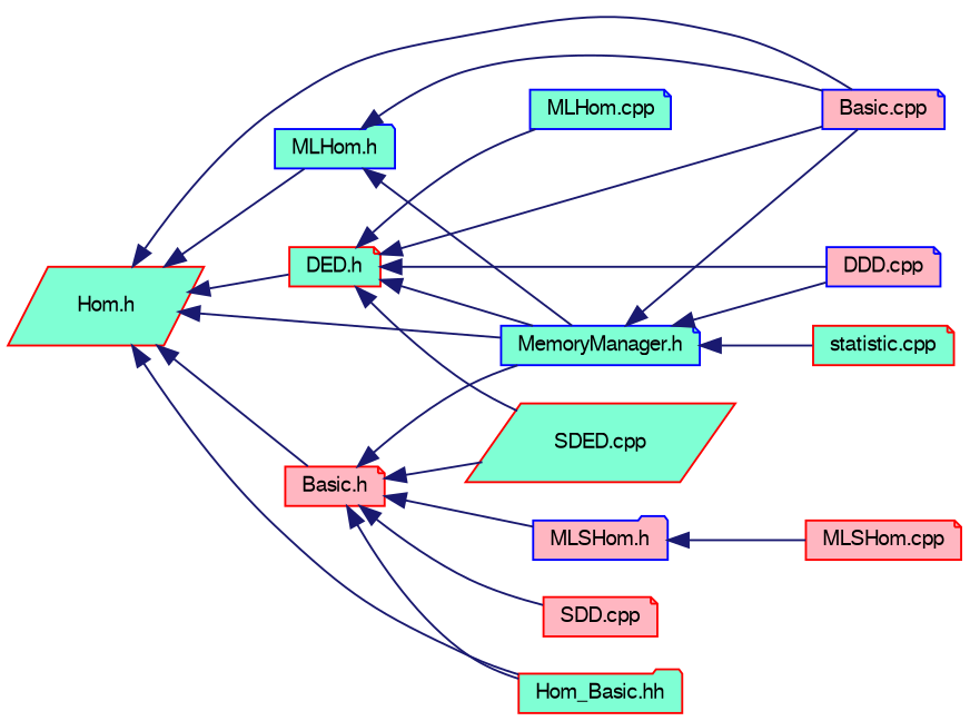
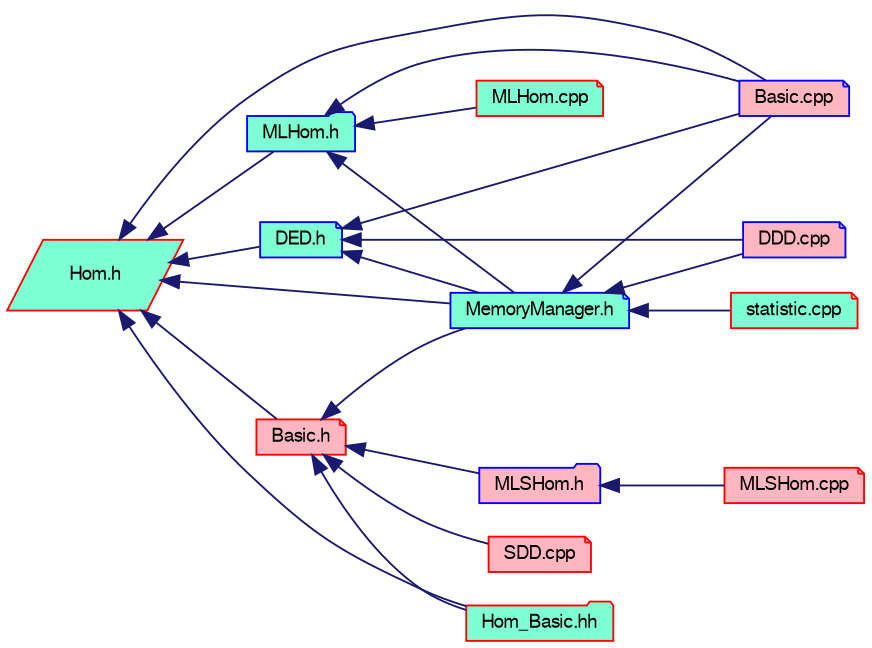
  digraph {
    rankdir=LR
    node [color=red fillcolor=aquamarine fontname=FreeSans fontsize=10 shape=note style=filled]
    edge [color=midnightblue dir=back fontname=FreeSans fontsize=10 labelfontname=FreeSans labelfontsize=10 style=solid]
    n1 [fontcolor=black height=0.2 label="Hom.h" shape=parallelogram width=0.4]
    n2 [color=blue height=0.2 label="MemoryManager.h" width=0.4]
    n3 [color=blue fillcolor=lightpink height=0.2 label="Basic.cpp" width=0.4]
-   n4 [height=0.2 label="DED.h" width=0.4]
+   n4 [color=blue height=0.2 label="DED.h" width=0.4]
    n5 [height=0.2 label="Hom_Basic.hh" shape=folder width=0.4]
    n6 [color=blue height=0.2 label="MLHom.h" shape=folder width=0.4]
    n7 [fillcolor=lightpink height=0.2 label="Basic.h" width=0.4]
    n8 [color=blue fillcolor=lightpink height=0.2 label="DDD.cpp" width=0.4]
    n9 [height=0.2 label="statistic.cpp" width=0.4]
-   n10 [height=0.2 label="SDED.cpp" shape=parallelogram width=0.4]
-   n11 [color=blue height=0.2 label="MLHom.cpp" width=0.4]
+   n11 [height=0.2 label="MLHom.cpp" width=0.4]
    n12 [color=blue fillcolor=lightpink height=0.2 label="MLSHom.h" shape=folder width=0.4]
    n13 [fillcolor=lightpink height=0.2 label="SDD.cpp" width=0.4]
    n14 [fillcolor=lightpink height=0.2 label="MLSHom.cpp" width=0.4]
    n1 -> n2
    n1 -> n3
    n1 -> n4
    n1 -> n5
    n1 -> n6
    n1 -> n7
    n2 -> n3
    n2 -> n8
    n2 -> n9
    n4 -> n2
    n4 -> n3
    n4 -> n8
-   n4 -> n10
    n6 -> n2
    n6 -> n3
-   n4 -> n11
+   n6 -> n11
    n7 -> n2
    n7 -> n5
-   n7 -> n10
    n7 -> n12
    n7 -> n13
    n12 -> n14
  }
